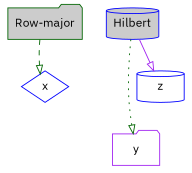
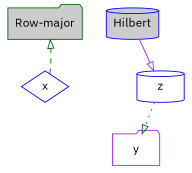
  digraph {
    fontname="IBM Plex Sans"
    node [color=blue fillcolor="#FFFFFF" fontname="IBM Plex Sans" shape=folder style=filled]
    edge [arrowhead=onormal color=darkgreen fontname="IBM Plex Sans"]
    n1 [color=darkgreen fillcolor="#CCCCCC" label="Row-major"]
    x [shape=diamond]
    n3 [fillcolor="#CCCCCC" label=Hilbert shape=cylinder]
    y [color=purple]
    z [shape=cylinder]
-   n1 -> x [style=dashed]
-   n3 -> y [style=dotted]
+   x -> n1 [style=dashed]
+   z -> y [style=dotted]
    n3 -> z [color=purple style=solid]
  }
